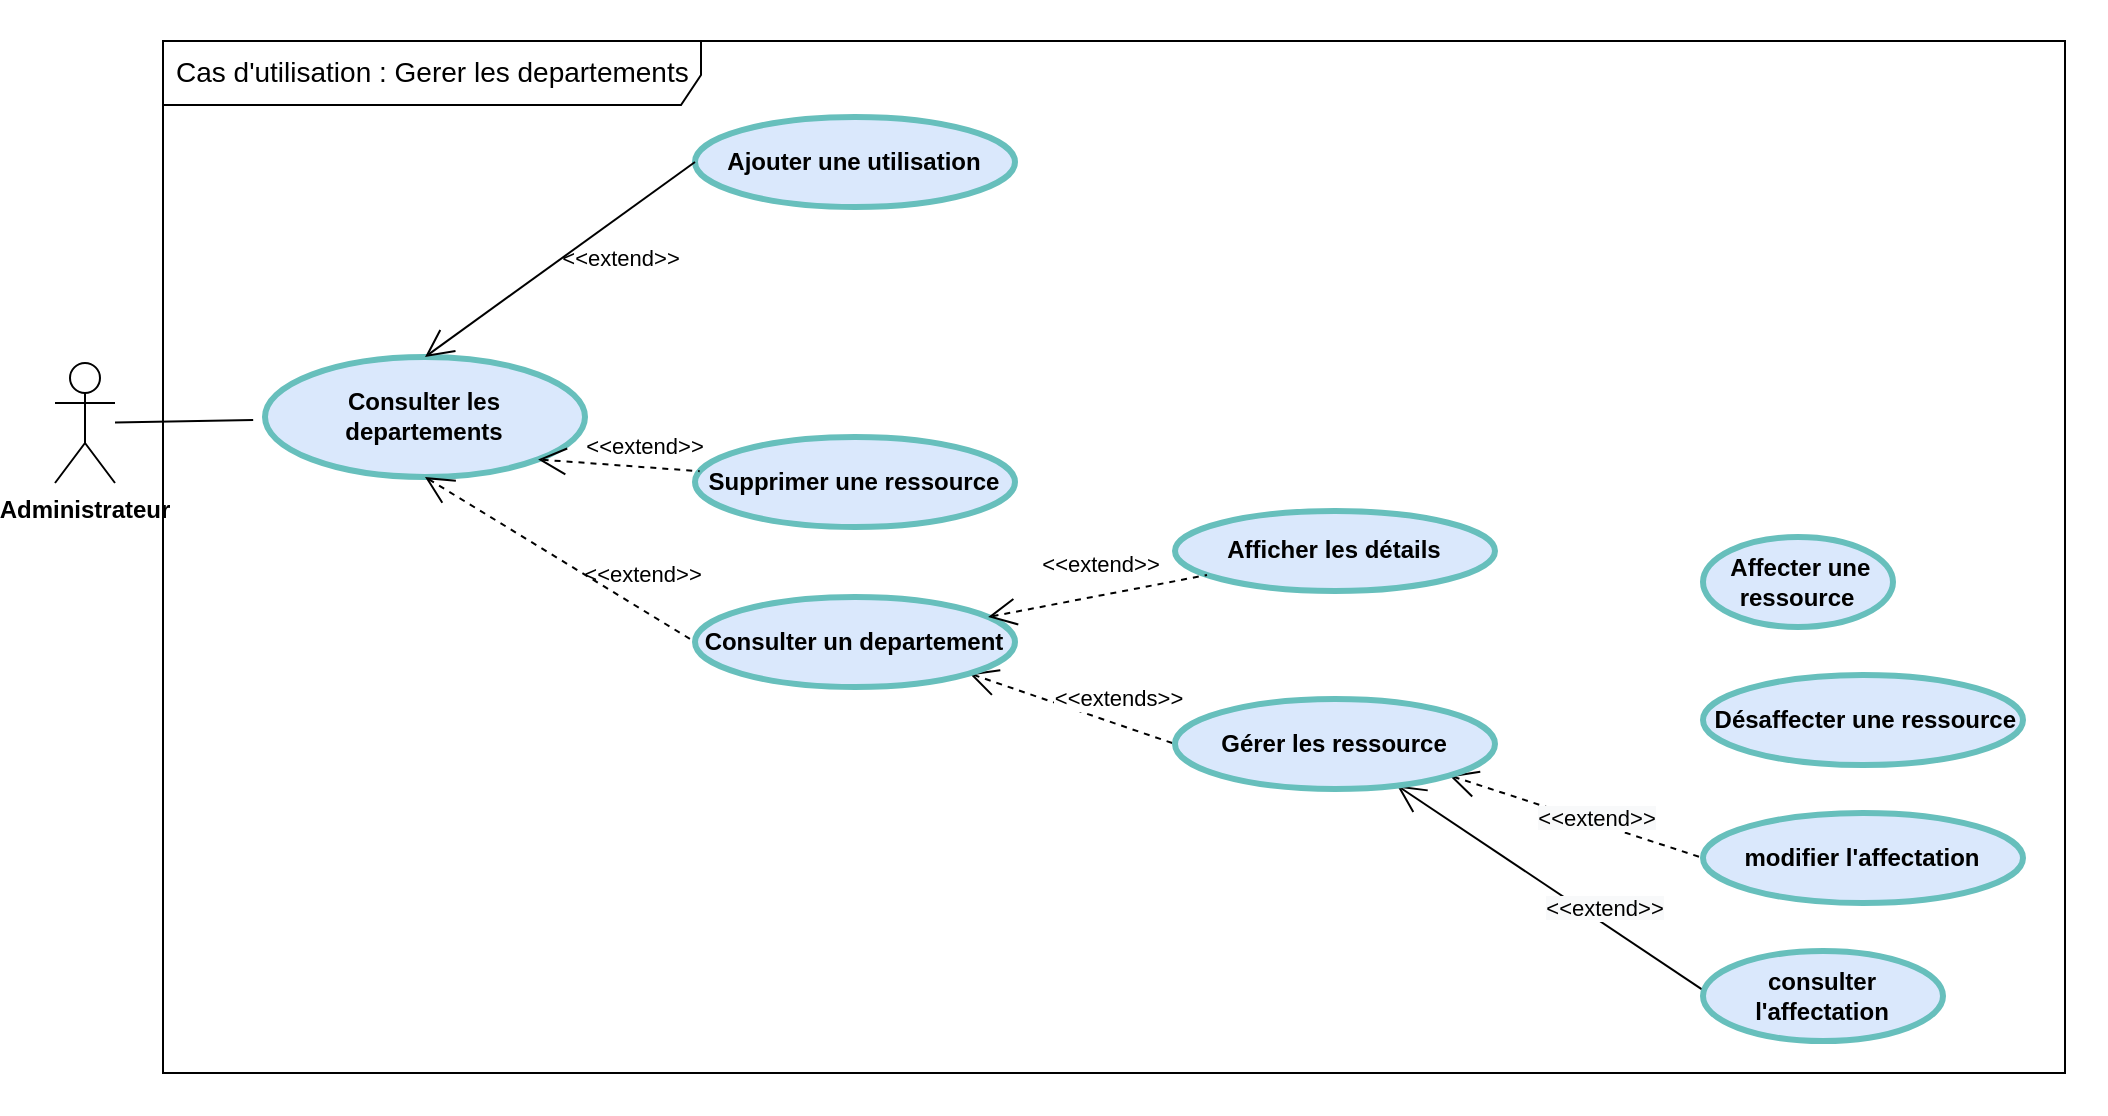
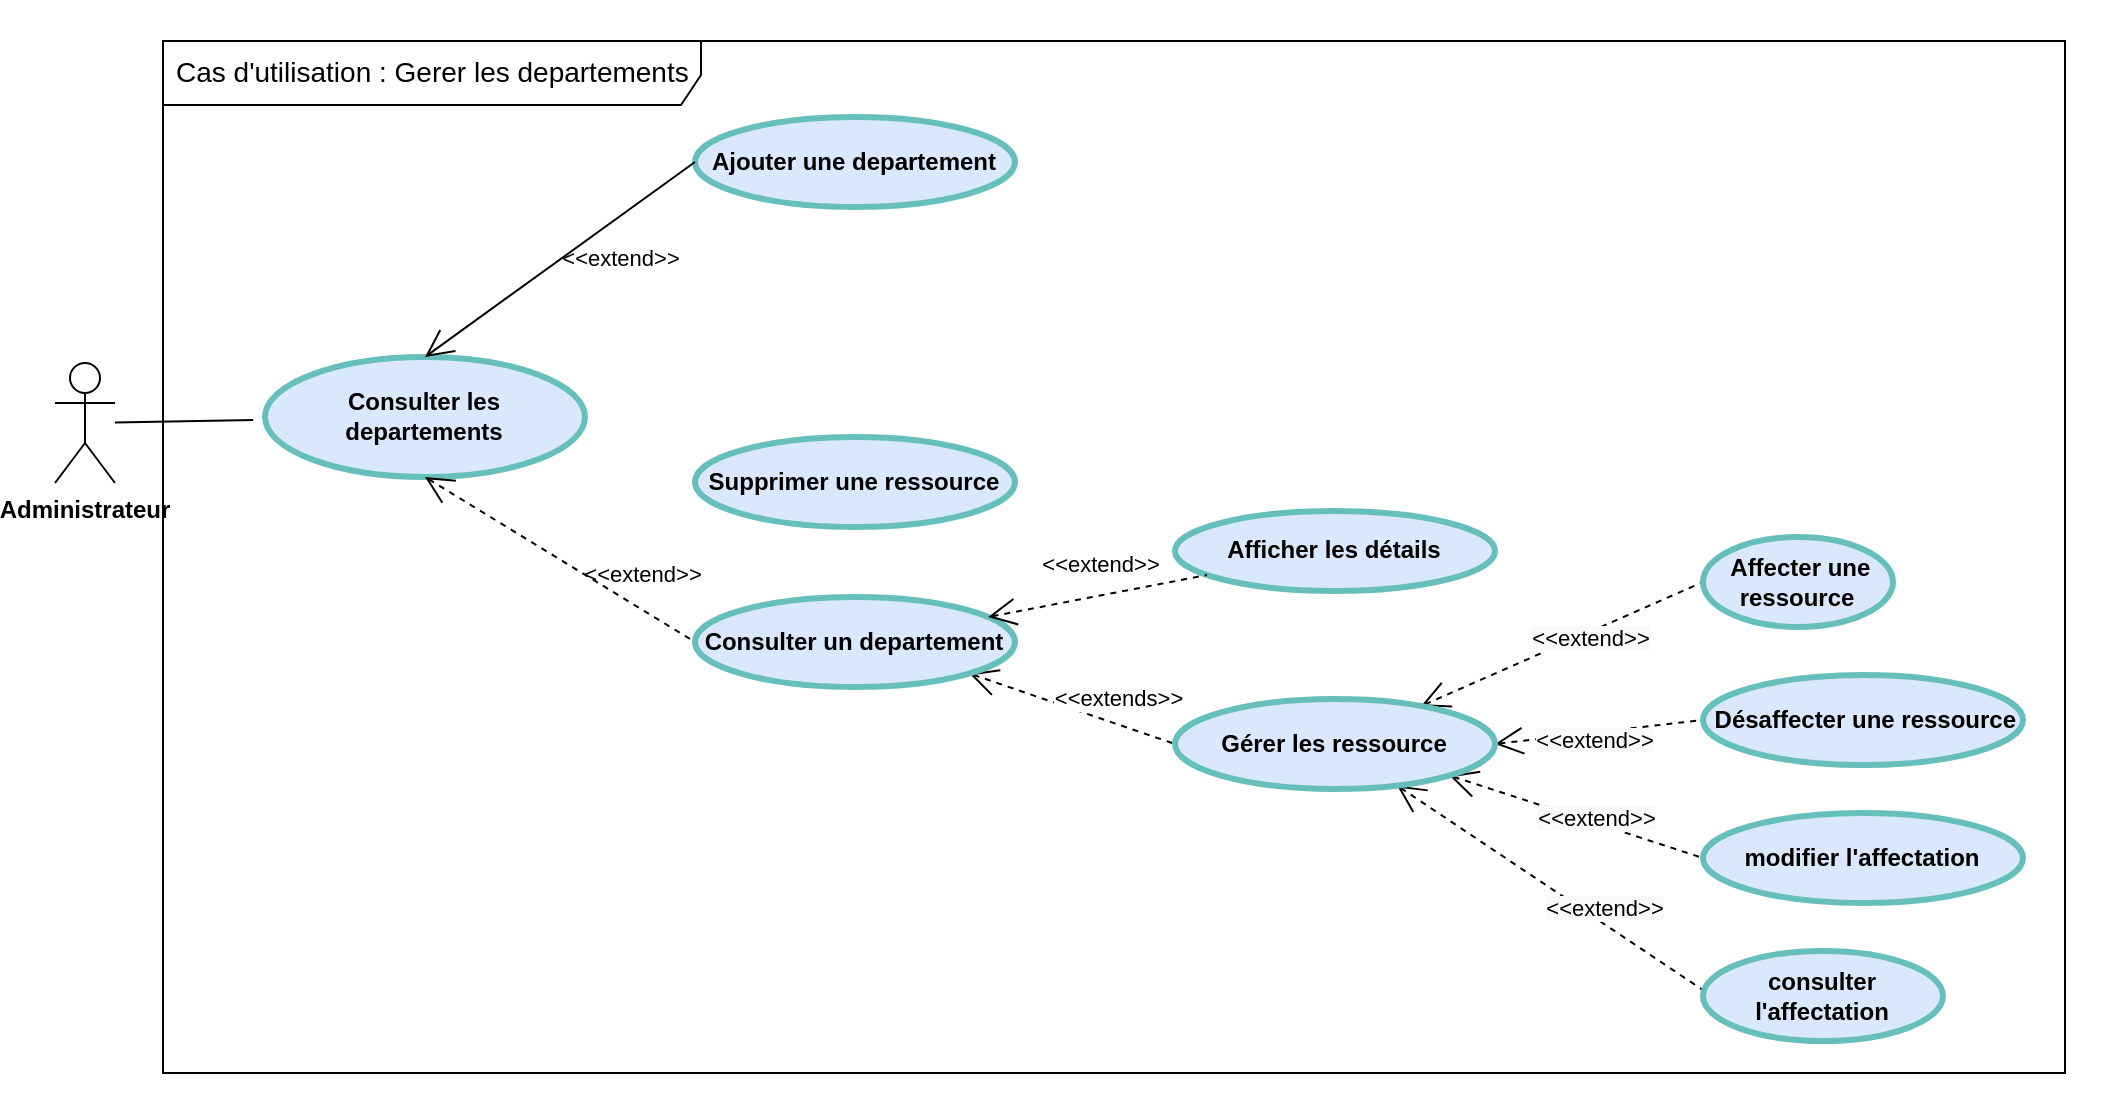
  <mxCell id="0" />
  <mxCell id="1" parent="0" />
  <mxCell id="2" value="Cas d'utilisation : Gerer les departements" style="shape=umlFrame;tabPosition=left;html=1;boundedLbl=1;labelInHeader=1;width=269;height=32;swimlaneFillColor=#ffffff;align=left;spacingLeft=5;fontSize=14;" parent="1" vertex="1"><mxGeometry x="74" y="20" width="951" height="516" as="geometry" /></mxCell>
  <mxCell id="3" style="edgeStyle=none;rounded=0;orthogonalLoop=1;jettySize=auto;html=1;endArrow=none;endFill=0;targetPerimeterSpacing=6;" parent="1" source="4" target="5" edge="1"><mxGeometry relative="1" as="geometry" /></mxCell>
  <mxCell id="4" value="&lt;span style=&quot;font-weight: 700&quot;&gt;Administrateur&lt;/span&gt;" style="shape=umlActor;verticalLabelPosition=bottom;verticalAlign=top;html=1;outlineConnect=0;" parent="1" vertex="1"><mxGeometry x="20" y="181" width="30" height="60" as="geometry" /></mxCell>
  <mxCell id="5" value="Consulter les departements" style="shape=ellipse;html=1;strokeWidth=3;fontStyle=1;whiteSpace=wrap;align=center;perimeter=ellipsePerimeter;fillColor=#dae8fc;strokeColor=#67BFBC;" parent="1" vertex="1"><mxGeometry x="125" y="178" width="160" height="60" as="geometry" /></mxCell>
- <mxCell id="6" value="Ajouter une utilisation" style="shape=ellipse;html=1;strokeWidth=3;fontStyle=1;whiteSpace=wrap;align=center;perimeter=ellipsePerimeter;fillColor=#dae8fc;strokeColor=#67BFBC;" parent="1" vertex="1"><mxGeometry x="340" y="58" width="160" height="45" as="geometry" /></mxCell>
+ <mxCell id="6" value="Ajouter une departement" style="shape=ellipse;html=1;strokeWidth=3;fontStyle=1;whiteSpace=wrap;align=center;perimeter=ellipsePerimeter;fillColor=#dae8fc;strokeColor=#67BFBC;" parent="1" vertex="1"><mxGeometry x="340" y="58" width="160" height="45" as="geometry" /></mxCell>
  <mxCell id="7" value="Supprimer une ressource" style="shape=ellipse;html=1;strokeWidth=3;fontStyle=1;whiteSpace=wrap;align=center;perimeter=ellipsePerimeter;fillColor=#dae8fc;strokeColor=#67BFBC;" parent="1" vertex="1"><mxGeometry x="340" y="218" width="160" height="45" as="geometry" /></mxCell>
  <mxCell id="8" value="&amp;lt;&amp;lt;extend&amp;gt;&amp;gt;" style="edgeStyle=none;html=1;startArrow=open;endArrow=none;startSize=12;verticalAlign=bottom;dashed=0;labelBackgroundColor=none;rounded=0;entryX=0;entryY=0.5;entryDx=0;entryDy=0;exitX=0.5;exitY=0;exitDx=0;exitDy=0;" parent="1" source="5" target="6" edge="1"><mxGeometry x="0.235" y="-25" width="160" relative="1" as="geometry"><mxPoint x="243" y="121" as="sourcePoint" /><mxPoint x="403" y="121" as="targetPoint" /><mxPoint as="offset" /></mxGeometry></mxCell>
  <mxCell id="9" value="&amp;lt;&amp;lt;extend&amp;gt;&amp;gt;" style="edgeStyle=none;html=1;startArrow=open;endArrow=none;startSize=12;verticalAlign=bottom;dashed=1;labelBackgroundColor=none;rounded=0;entryX=0;entryY=0.5;entryDx=0;entryDy=0;exitX=0.5;exitY=1;exitDx=0;exitDy=0;" parent="1" source="5" target="12" edge="1"><mxGeometry x="0.558" y="7" width="160" relative="1" as="geometry"><mxPoint x="243" y="121" as="sourcePoint" /><mxPoint x="403" y="121" as="targetPoint" /><mxPoint as="offset" /></mxGeometry></mxCell>
  <mxCell id="10" style="edgeStyle=none;rounded=0;orthogonalLoop=1;jettySize=auto;html=1;exitX=1;exitY=1;exitDx=0;exitDy=0;entryX=0;entryY=0.5;entryDx=0;entryDy=0;endArrow=none;endFill=0;targetPerimeterSpacing=6;labelBackgroundColor=none;verticalAlign=bottom;startArrow=open;startSize=12;dashed=1;" parent="1" source="12" target="24" edge="1"><mxGeometry relative="1" as="geometry" /></mxCell>
  <mxCell id="11" value="&amp;lt;&amp;lt;extends&amp;gt;&amp;gt;" style="edgeLabel;html=1;align=center;verticalAlign=middle;resizable=0;points=[];" parent="10" vertex="1" connectable="0"><mxGeometry x="0.211" y="1" relative="1" as="geometry"><mxPoint x="12" y="-8" as="offset" /></mxGeometry></mxCell>
  <mxCell id="12" value="Consulter un departement" style="shape=ellipse;html=1;strokeWidth=3;fontStyle=1;whiteSpace=wrap;align=center;perimeter=ellipsePerimeter;fillColor=#dae8fc;strokeColor=#67BFBC;" parent="1" vertex="1"><mxGeometry x="340" y="298" width="160" height="45" as="geometry" /></mxCell>
- <mxCell id="13" value="&amp;lt;&amp;lt;extend&amp;gt;&amp;gt;" style="edgeStyle=none;html=1;startArrow=open;endArrow=none;startSize=12;verticalAlign=bottom;dashed=1;labelBackgroundColor=none;rounded=0;exitX=1;exitY=1;exitDx=0;exitDy=0;" parent="1" source="5" target="7" edge="1"><mxGeometry x="0.317" y="1" width="160" relative="1" as="geometry"><mxPoint x="255" y="213" as="sourcePoint" /><mxPoint x="418" y="210" as="targetPoint" /><mxPoint as="offset" /></mxGeometry></mxCell>
  <mxCell id="14" value="Afficher les détails" style="shape=ellipse;html=1;strokeWidth=3;fontStyle=1;whiteSpace=wrap;align=center;perimeter=ellipsePerimeter;fillColor=#dae8fc;strokeColor=#67BFBC;" parent="1" vertex="1"><mxGeometry x="580" y="255" width="160" height="40" as="geometry" /></mxCell>
  <mxCell id="15" value="&amp;lt;&amp;lt;extend&amp;gt;&amp;gt;" style="edgeStyle=none;html=1;startArrow=open;endArrow=none;startSize=12;verticalAlign=bottom;dashed=1;labelBackgroundColor=none;rounded=0;" parent="1" source="12" target="14" edge="1"><mxGeometry x="0.053" y="6" width="160" relative="1" as="geometry"><mxPoint x="488" y="178" as="sourcePoint" /><mxPoint x="648" y="178" as="targetPoint" /><mxPoint as="offset" /></mxGeometry></mxCell>
+ <mxCell id="16" style="edgeStyle=none;rounded=0;orthogonalLoop=1;jettySize=auto;html=1;entryX=0;entryY=0.5;entryDx=0;entryDy=0;endArrow=none;endFill=0;targetPerimeterSpacing=6;labelBackgroundColor=none;verticalAlign=bottom;startArrow=open;startSize=12;dashed=1;" parent="1" source="24" target="25" edge="1"><mxGeometry relative="1" as="geometry" /></mxCell>
+ <mxCell id="17" value="&lt;span style=&quot;background-color: rgb(248, 249, 250);&quot;&gt;&amp;lt;&amp;lt;extend&amp;gt;&amp;gt;&lt;/span&gt;" style="edgeLabel;html=1;align=center;verticalAlign=middle;resizable=0;points=[];" parent="16" vertex="1" connectable="0"><mxGeometry x="0.059" y="-2" relative="1" as="geometry"><mxPoint x="9" y="-3" as="offset" /></mxGeometry></mxCell>
+ <mxCell id="18" style="edgeStyle=none;rounded=0;orthogonalLoop=1;jettySize=auto;html=1;exitX=1;exitY=0.5;exitDx=0;exitDy=0;entryX=0;entryY=0.5;entryDx=0;entryDy=0;endArrow=none;endFill=0;targetPerimeterSpacing=6;labelBackgroundColor=none;verticalAlign=bottom;startArrow=open;startSize=12;dashed=1;" parent="1" source="24" target="26" edge="1"><mxGeometry relative="1" as="geometry" /></mxCell>
+ <mxCell id="19" value="&lt;span style=&quot;background-color: rgb(248, 249, 250);&quot;&gt;&amp;lt;&amp;lt;extend&amp;gt;&amp;gt;&lt;/span&gt;" style="edgeLabel;html=1;align=center;verticalAlign=middle;resizable=0;points=[];" parent="18" vertex="1" connectable="0"><mxGeometry x="0.149" y="1" relative="1" as="geometry"><mxPoint x="-10" y="6" as="offset" /></mxGeometry></mxCell>
  <mxCell id="20" style="edgeStyle=none;rounded=0;orthogonalLoop=1;jettySize=auto;html=1;exitX=1;exitY=1;exitDx=0;exitDy=0;entryX=0;entryY=0.5;entryDx=0;entryDy=0;endArrow=none;endFill=0;targetPerimeterSpacing=6;labelBackgroundColor=none;verticalAlign=bottom;startArrow=open;startSize=12;dashed=1;" parent="1" source="24" target="27" edge="1"><mxGeometry relative="1" as="geometry" /></mxCell>
  <mxCell id="21" value="&lt;span style=&quot;background-color: rgb(248, 249, 250);&quot;&gt;&amp;lt;&amp;lt;extend&amp;gt;&amp;gt;&lt;/span&gt;" style="edgeLabel;html=1;align=center;verticalAlign=middle;resizable=0;points=[];" parent="20" vertex="1" connectable="0"><mxGeometry x="0.146" y="2" relative="1" as="geometry"><mxPoint as="offset" /></mxGeometry></mxCell>
- <mxCell id="22" style="edgeStyle=none;rounded=0;orthogonalLoop=1;jettySize=auto;html=1;entryX=0.008;entryY=0.449;entryDx=0;entryDy=0;entryPerimeter=0;endArrow=none;endFill=0;targetPerimeterSpacing=6;labelBackgroundColor=none;verticalAlign=bottom;startArrow=open;startSize=12;dashed=0;" parent="1" source="24" target="28" edge="1"><mxGeometry relative="1" as="geometry" /></mxCell>
+ <mxCell id="22" style="edgeStyle=none;rounded=0;orthogonalLoop=1;jettySize=auto;html=1;entryX=0.008;entryY=0.449;entryDx=0;entryDy=0;entryPerimeter=0;endArrow=none;endFill=0;targetPerimeterSpacing=6;labelBackgroundColor=none;verticalAlign=bottom;startArrow=open;startSize=12;dashed=1;" parent="1" source="24" target="28" edge="1"><mxGeometry relative="1" as="geometry" /></mxCell>
  <mxCell id="23" value="&lt;span style=&quot;background-color: rgb(248, 249, 250);&quot;&gt;&amp;lt;&amp;lt;extend&amp;gt;&amp;gt;&lt;/span&gt;" style="edgeLabel;html=1;align=center;verticalAlign=middle;resizable=0;points=[];" parent="22" vertex="1" connectable="0"><mxGeometry x="0.195" y="-1" relative="1" as="geometry"><mxPoint x="12" y="-1" as="offset" /></mxGeometry></mxCell>
  <mxCell id="24" value="Gérer les ressource" style="shape=ellipse;html=1;strokeWidth=3;fontStyle=1;whiteSpace=wrap;align=center;perimeter=ellipsePerimeter;fillColor=#dae8fc;strokeColor=#67BFBC;" parent="1" vertex="1"><mxGeometry x="580" y="349" width="160" height="45" as="geometry" /></mxCell>
  <mxCell id="25" value="&amp;nbsp;Affecter une ressource" style="shape=ellipse;html=1;strokeWidth=3;fontStyle=1;whiteSpace=wrap;align=center;perimeter=ellipsePerimeter;fillColor=#dae8fc;strokeColor=#67BFBC;" parent="1" vertex="1"><mxGeometry x="844" y="268" width="95" height="45" as="geometry" /></mxCell>
  <mxCell id="26" value="&amp;nbsp;Désaffecter une ressource" style="shape=ellipse;html=1;strokeWidth=3;fontStyle=1;whiteSpace=wrap;align=center;perimeter=ellipsePerimeter;fillColor=#dae8fc;strokeColor=#67BFBC;" parent="1" vertex="1"><mxGeometry x="844" y="337" width="160" height="45" as="geometry" /></mxCell>
  <mxCell id="27" value="modifier l'affectation" style="shape=ellipse;html=1;strokeWidth=3;fontStyle=1;whiteSpace=wrap;align=center;perimeter=ellipsePerimeter;fillColor=#dae8fc;strokeColor=#67BFBC;" parent="1" vertex="1"><mxGeometry x="844" y="406" width="160" height="45" as="geometry" /></mxCell>
  <mxCell id="28" value="consulter l'affectation" style="shape=ellipse;html=1;strokeWidth=3;fontStyle=1;whiteSpace=wrap;align=center;perimeter=ellipsePerimeter;fillColor=#dae8fc;strokeColor=#67BFBC;" parent="1" vertex="1"><mxGeometry x="844" y="475" width="120" height="45" as="geometry" /></mxCell>
